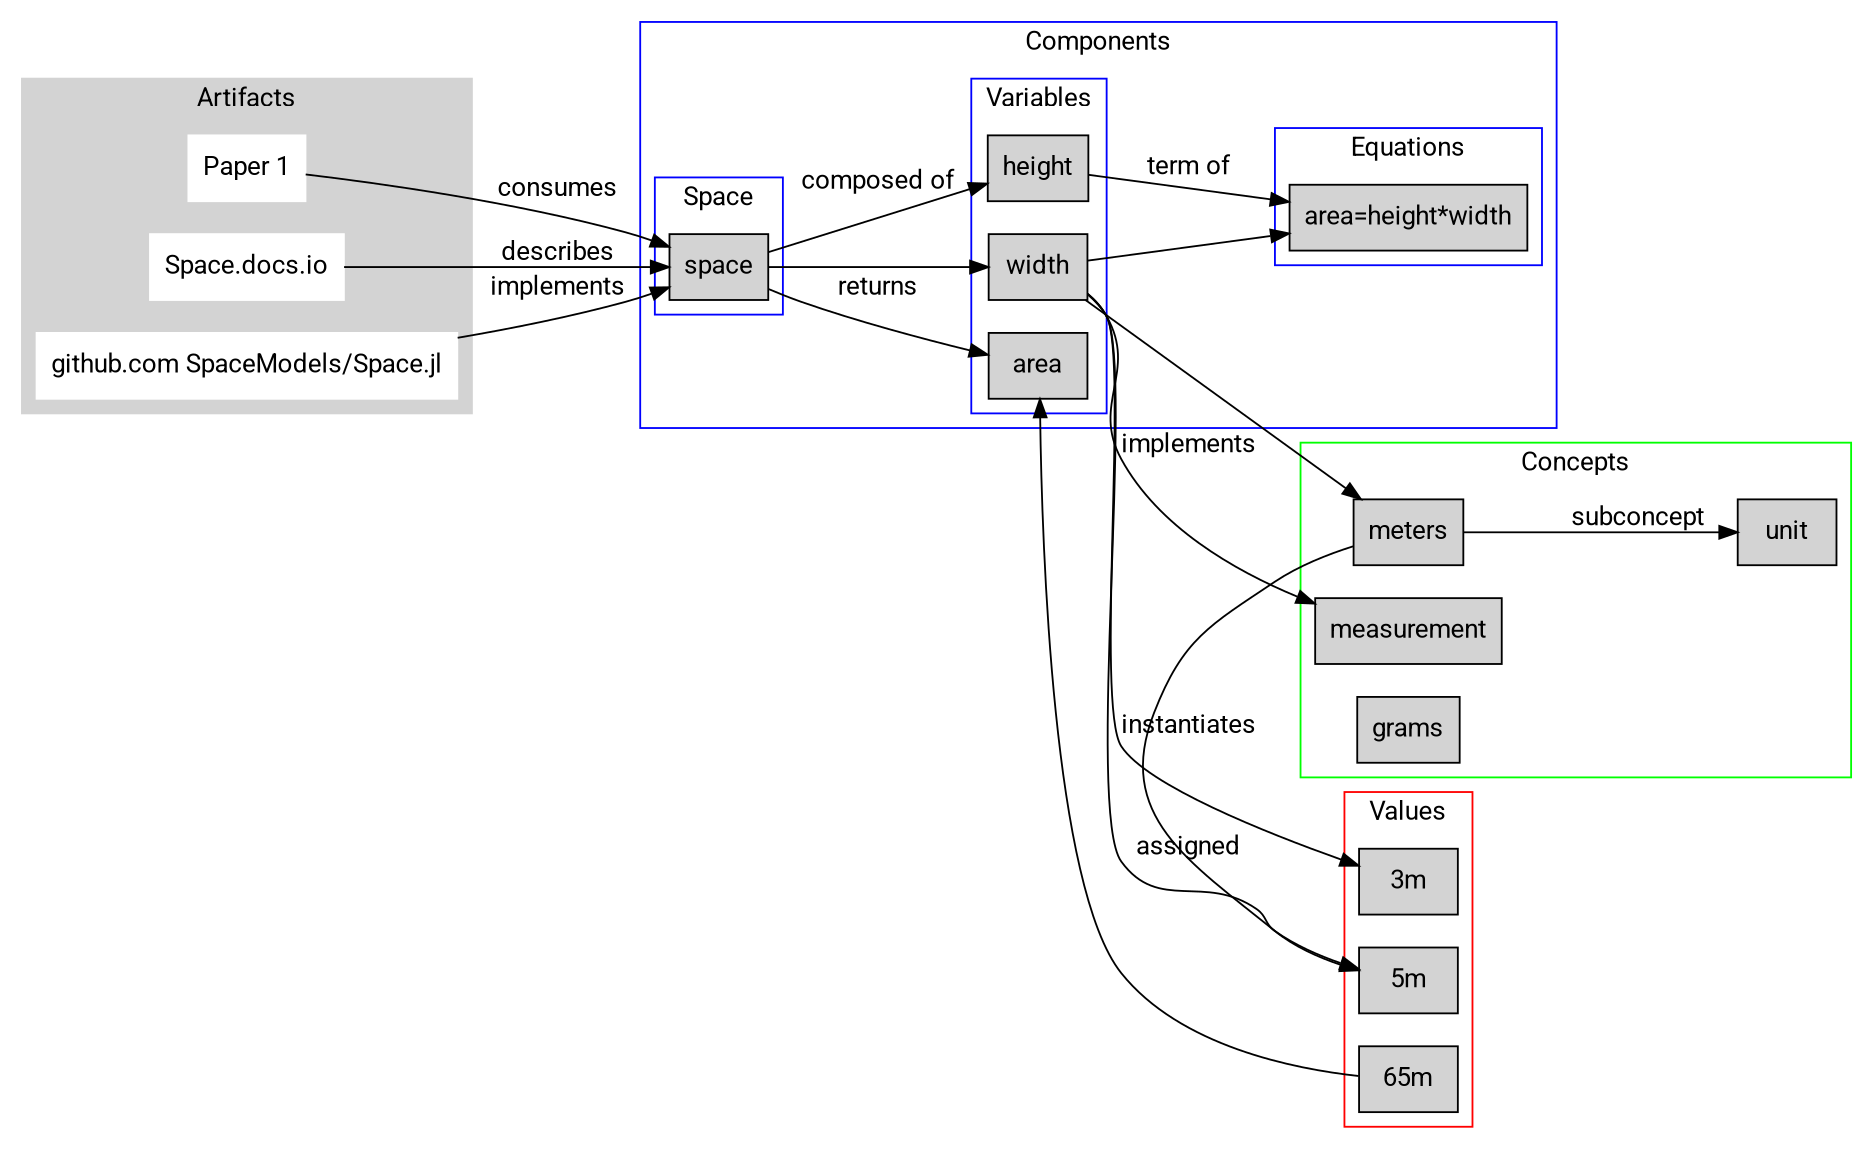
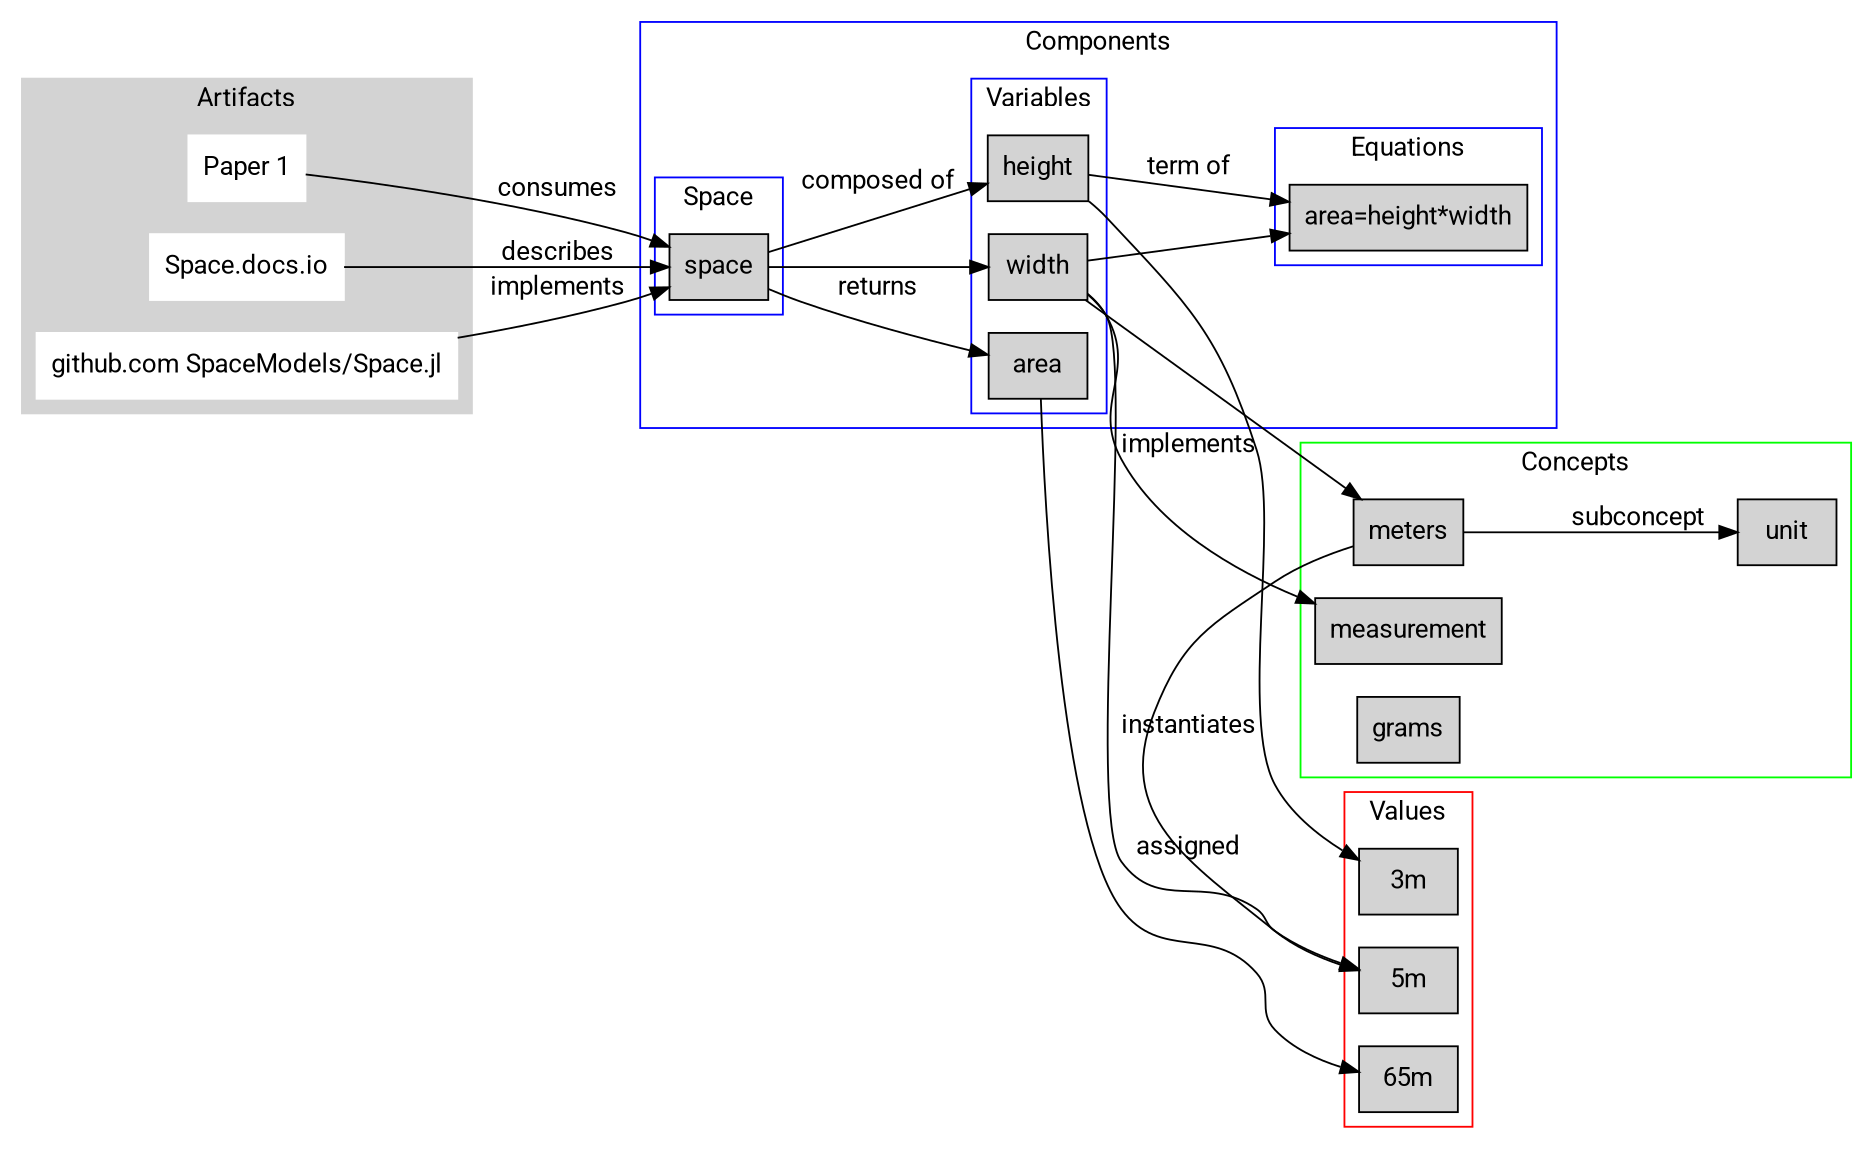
  digraph {
    fontname=Roboto
    rankdir=LR
    node [fontname=Roboto shape=box style=filled]
    edge [fontname=Roboto]
    n1 [color=white label="Paper 1"]
    n2 [color=white label="Space.docs.io"]
    n3 [color=white label="github.com SpaceModels/Space.jl"]
    n4 [label=space]
    n5 [label=height]
    n6 [label=width]
    n7 [label=area]
    n8 [label="area=height*width"]
    n9 [label=measurement]
    n10 [label=meters]
    n11 [label=unit]
    n12 [label=grams]
    n13 [label="5m"]
    n14 [label="3m"]
    n15 [label="65m"]
    subgraph cluster_1 {
      color=lightgrey
      label=Artifacts
      style=filled
      n1
      n2
      n3
    }
    subgraph cluster_2 {
      color=blue
      label=Components
      subgraph cluster_3 {
        color=blue
        label=Space
        n4
      }
      subgraph cluster_4 {
        color=blue
        label=Variables
        n5
        n6
        n7
      }
      subgraph cluster_5 {
        color=blue
        label=Equations
        n8
      }
    }
    subgraph cluster_6 {
      color=green
      label=Concepts
      n9
      n10
      n11
      n12
    }
    subgraph cluster_7 {
      color=red
      label=Values
      n13
      n14
      n15
    }
    n1 -> n4 [label=consumes]
    n2 -> n4 [label=describes]
    n3 -> n4 [label=implements]
    n4 -> n5 [label="composed of"]
    n4 -> n6
    n4 -> n7 [label=returns]
    n5 -> n8 [label="term of"]
-   n6 -> n14
+   n5 -> n14
    n6 -> n8
    n6 -> n9 [label=implements]
    n6 -> n10
    n6 -> n13 [label=assigned]
-   n15 -> n7
+   n7 -> n15
    n10 -> n11 [label=subconcept]
    n10 -> n13 [label=instantiates]
  }
